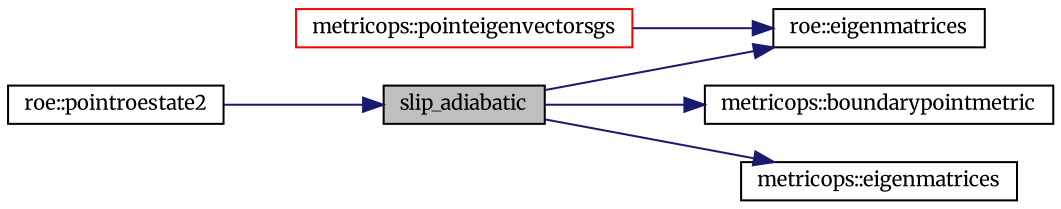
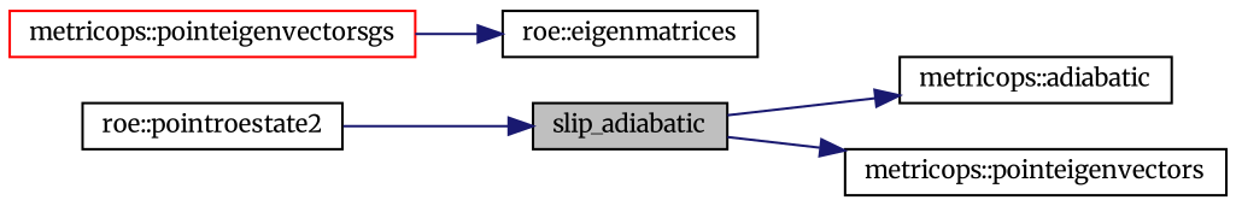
  digraph {
    fontname=Merriweather
    rankdir=LR
    node [color=black fontname=Merriweather fontsize=10 shape=record]
    edge [color=midnightblue fontname=Merriweather fontsize=10 labelfontname=Helvetica labelfontsize=10 style=solid]
    n1 [fillcolor=grey75 fontcolor=black height=0.2 label=slip_adiabatic style=filled width=0.4]
-   n2 [height=0.2 label="metricops::boundarypointmetric" width=0.4]
+   n2 [height=0.2 label="metricops::adiabatic" width=0.4]
    n3 [height=0.2 label="roe::eigenmatrices" width=0.4]
-   n4 [height=0.2 label="metricops::eigenmatrices" width=0.4]
+   n4 [height=0.2 label="metricops::pointeigenvectors" width=0.4]
    n5 [height=0.2 label="roe::pointroestate2" width=0.4]
    n6 [color=red height=0.2 label="metricops::pointeigenvectorsgs" width=0.4]
    n1 -> n2
-   n1 -> n3
    n1 -> n4
    n5 -> n1
    n6 -> n3
  }
